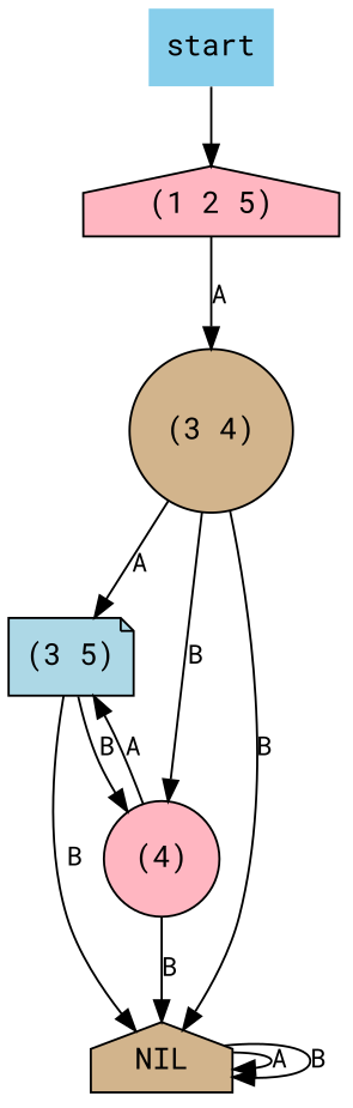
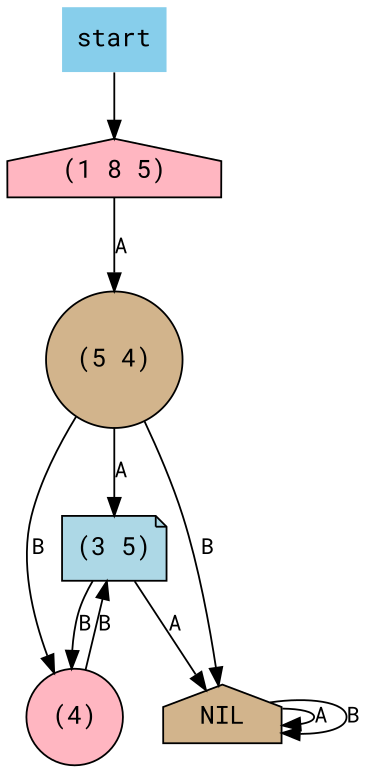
  digraph {
    fontname="Roboto Mono"
    node [fillcolor=lightpink fontname="Roboto Mono" shape=circle style=filled]
    edge [fontname="Roboto Mono" fontsize=12]
    n1 [fillcolor=lightblue label="(3 5)" shape=note]
    n2 [label="(4)"]
    NIL [fillcolor=tan shape=house]
-   n4 [fillcolor=tan label="(3 4)"]
-   n5 [label="(1 2 5)" shape=house]
+   n4 [fillcolor=tan label="(5 4)"]
+   n5 [label="(1 8 5)" shape=house]
    start [fillcolor=skyblue shape=none]
    n1 -> n2 [label=B]
-   n1 -> NIL [label=B]
-   n2 -> n1 [label=A]
-   n2 -> NIL [label=B]
+   n1 -> NIL [label=A]
+   n2 -> n1 [label=B]
    NIL -> NIL [label=A]
    NIL -> NIL [label=B]
    n4 -> n1 [label=A]
    n4 -> n2 [label=B]
    n4 -> NIL [label=B]
    n5 -> n4 [label=A]
    start -> n5 [fontsize=""]
  }
